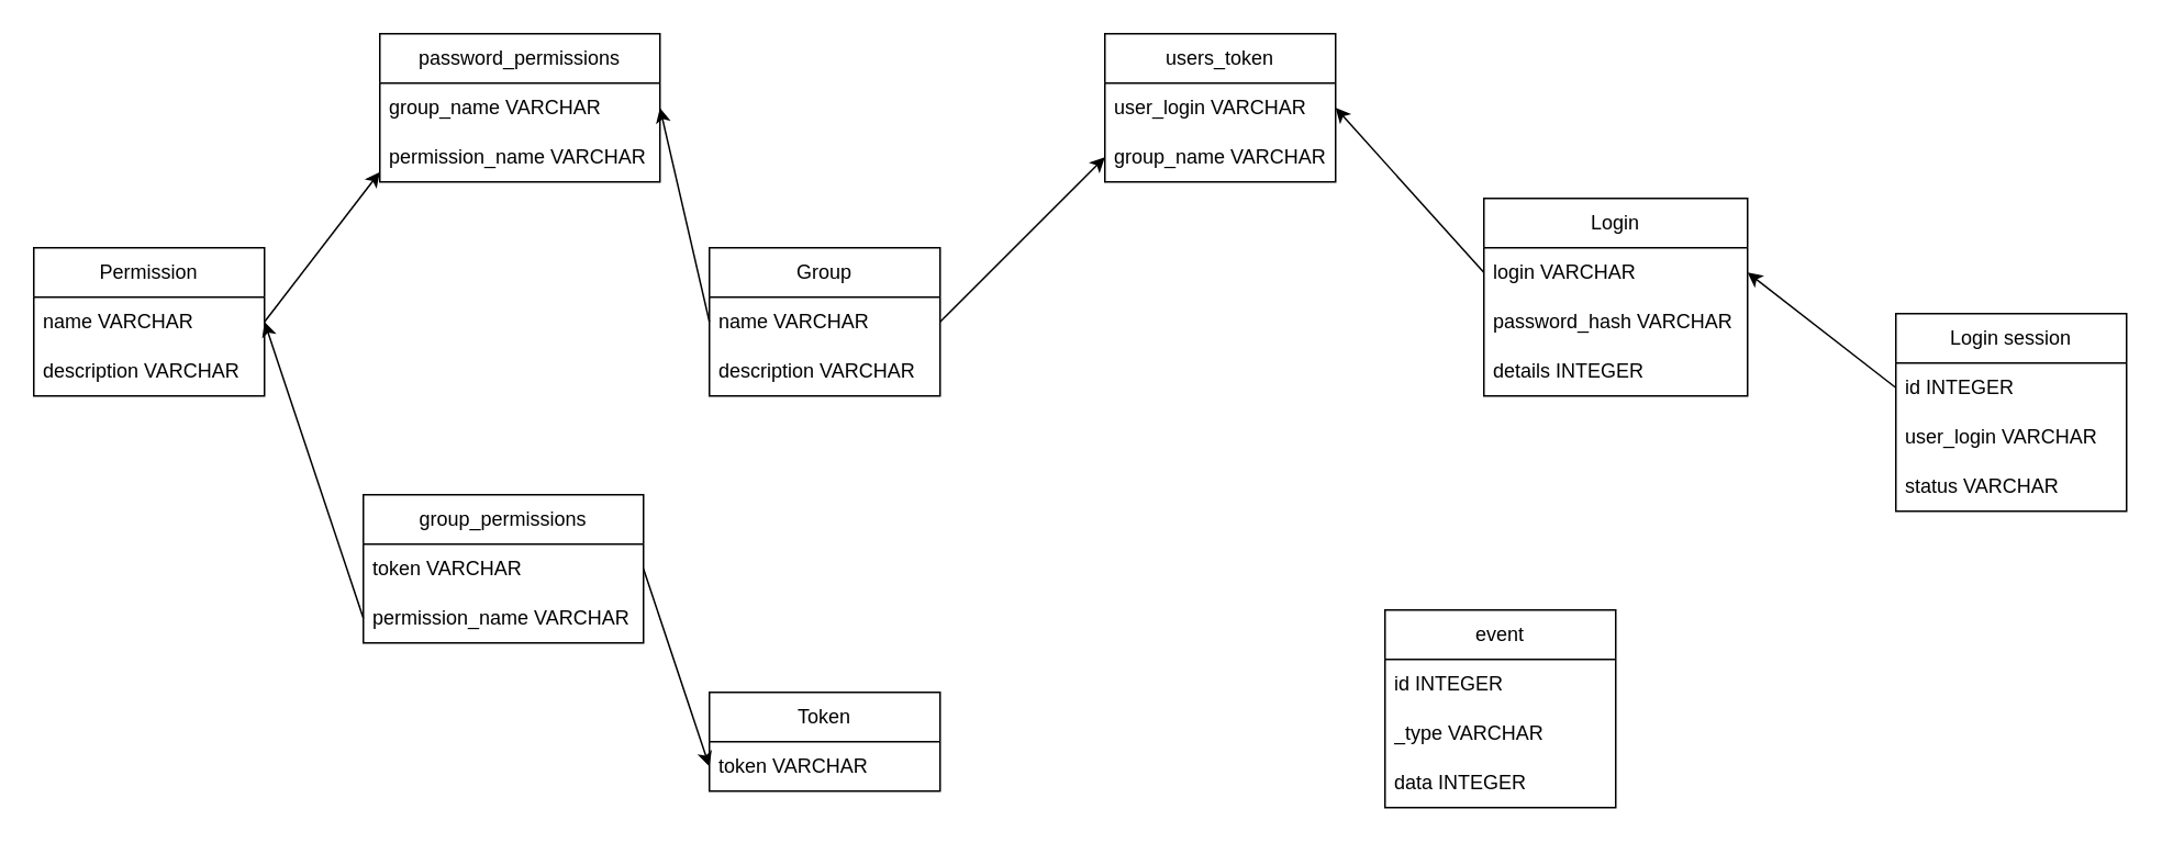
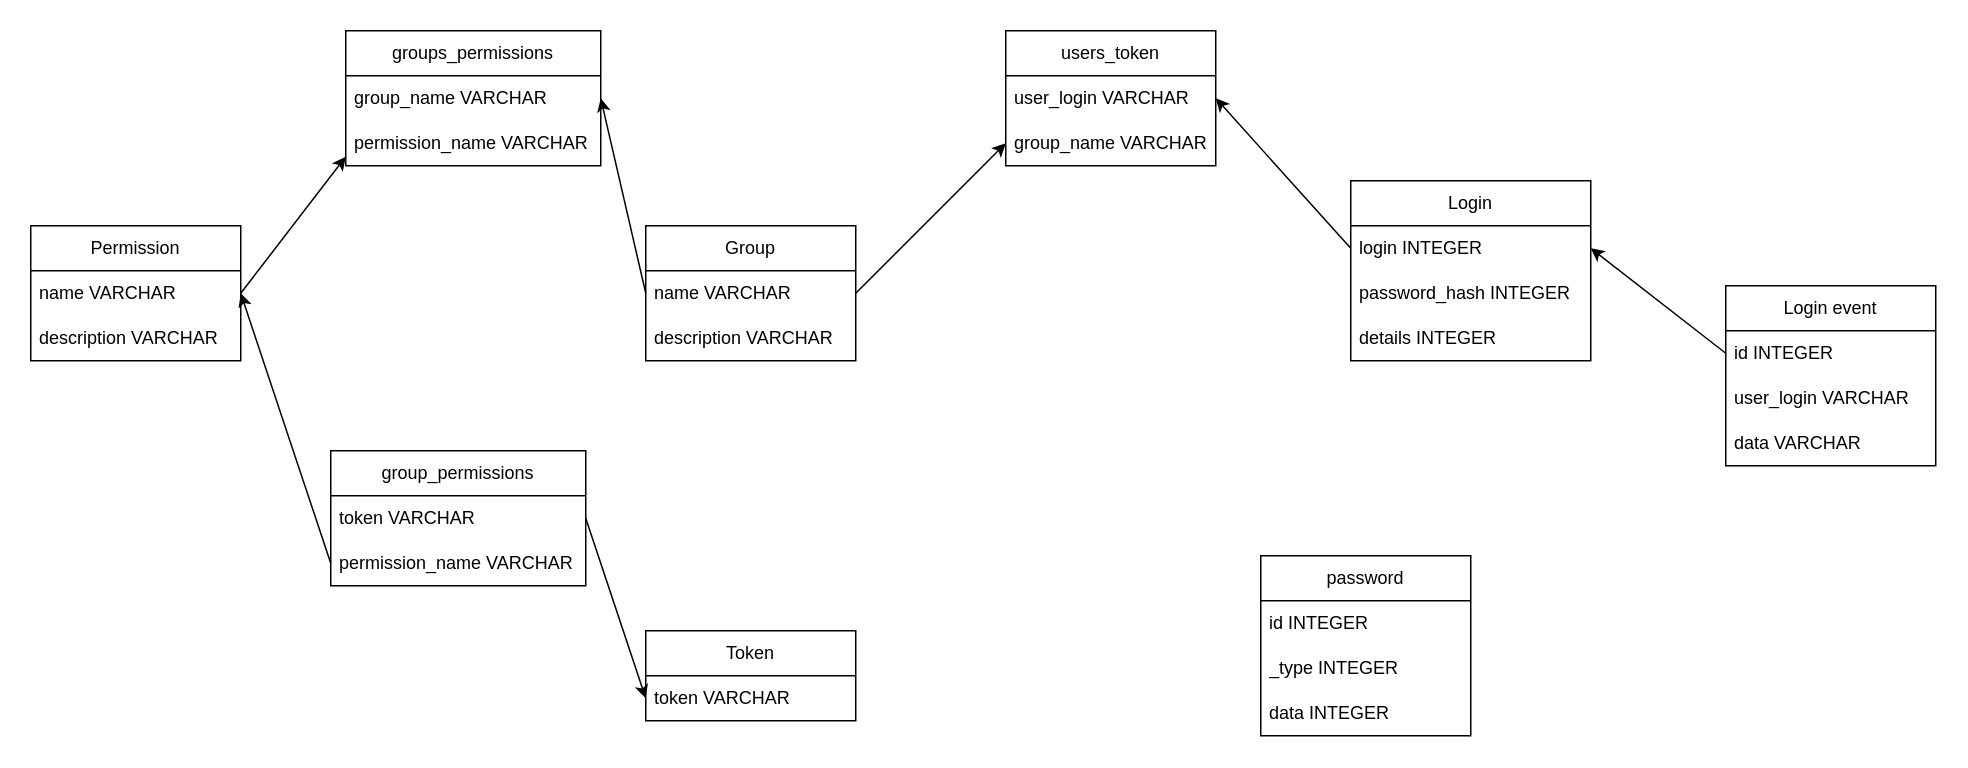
  <mxCell id="0" />
  <mxCell id="1" parent="0" />
  <mxCell id="2" value="Permission" style="swimlane;fontStyle=0;childLayout=stackLayout;horizontal=1;startSize=30;horizontalStack=0;resizeParent=1;resizeParentMax=0;resizeLast=0;collapsible=1;marginBottom=0;whiteSpace=wrap;html=1;fillStyle=auto;" parent="1" vertex="1"><mxGeometry x="20" y="150" width="140" height="90" as="geometry" /></mxCell>
  <mxCell id="3" value="name VARCHAR" style="text;strokeColor=none;fillColor=none;align=left;verticalAlign=middle;spacingLeft=4;spacingRight=4;overflow=hidden;points=[[0,0.5],[1,0.5]];portConstraint=eastwest;rotatable=0;whiteSpace=wrap;html=1;fillStyle=auto;" parent="2" vertex="1"><mxGeometry y="30" width="140" height="30" as="geometry" /></mxCell>
  <mxCell id="4" value="description VARCHAR" style="text;strokeColor=none;fillColor=none;align=left;verticalAlign=middle;spacingLeft=4;spacingRight=4;overflow=hidden;points=[[0,0.5],[1,0.5]];portConstraint=eastwest;rotatable=0;whiteSpace=wrap;html=1;fillStyle=auto;" parent="2" vertex="1"><mxGeometry y="60" width="140" height="30" as="geometry" /></mxCell>
  <mxCell id="5" value="Group" style="swimlane;fontStyle=0;childLayout=stackLayout;horizontal=1;startSize=30;horizontalStack=0;resizeParent=1;resizeParentMax=0;resizeLast=0;collapsible=1;marginBottom=0;whiteSpace=wrap;html=1;fillStyle=auto;" parent="1" vertex="1"><mxGeometry x="430" y="150" width="140" height="90" as="geometry" /></mxCell>
  <mxCell id="6" value="name&amp;nbsp;VARCHAR" style="text;strokeColor=none;fillColor=none;align=left;verticalAlign=middle;spacingLeft=4;spacingRight=4;overflow=hidden;points=[[0,0.5],[1,0.5]];portConstraint=eastwest;rotatable=0;whiteSpace=wrap;html=1;fillStyle=auto;" parent="5" vertex="1"><mxGeometry y="30" width="140" height="30" as="geometry" /></mxCell>
  <mxCell id="7" value="description&amp;nbsp;VARCHAR" style="text;strokeColor=none;fillColor=none;align=left;verticalAlign=middle;spacingLeft=4;spacingRight=4;overflow=hidden;points=[[0,0.5],[1,0.5]];portConstraint=eastwest;rotatable=0;whiteSpace=wrap;html=1;fillStyle=auto;" parent="5" vertex="1"><mxGeometry y="60" width="140" height="30" as="geometry" /></mxCell>
- <mxCell id="8" value="password_permissions" style="swimlane;fontStyle=0;childLayout=stackLayout;horizontal=1;startSize=30;horizontalStack=0;resizeParent=1;resizeParentMax=0;resizeLast=0;collapsible=1;marginBottom=0;whiteSpace=wrap;html=1;fillStyle=auto;" parent="1" vertex="1"><mxGeometry x="230" y="20" width="170" height="90" as="geometry" /></mxCell>
+ <mxCell id="8" value="groups_permissions" style="swimlane;fontStyle=0;childLayout=stackLayout;horizontal=1;startSize=30;horizontalStack=0;resizeParent=1;resizeParentMax=0;resizeLast=0;collapsible=1;marginBottom=0;whiteSpace=wrap;html=1;fillStyle=auto;" parent="1" vertex="1"><mxGeometry x="230" y="20" width="170" height="90" as="geometry" /></mxCell>
  <mxCell id="9" value="group_name VARCHAR" style="text;strokeColor=none;fillColor=none;align=left;verticalAlign=middle;spacingLeft=4;spacingRight=4;overflow=hidden;points=[[0,0.5],[1,0.5]];portConstraint=eastwest;rotatable=0;whiteSpace=wrap;html=1;fillStyle=auto;" parent="8" vertex="1"><mxGeometry y="30" width="170" height="30" as="geometry" /></mxCell>
  <mxCell id="10" value="permission_name&amp;nbsp;VARCHAR" style="text;strokeColor=none;fillColor=none;align=left;verticalAlign=middle;spacingLeft=4;spacingRight=4;overflow=hidden;points=[[0,0.5],[1,0.5]];portConstraint=eastwest;rotatable=0;whiteSpace=wrap;html=1;fillStyle=auto;" parent="8" vertex="1"><mxGeometry y="60" width="170" height="30" as="geometry" /></mxCell>
  <mxCell id="11" style="edgeStyle=none;html=1;exitX=1;exitY=0.5;exitDx=0;exitDy=0;entryX=0;entryY=0.8;entryDx=0;entryDy=0;entryPerimeter=0;" parent="1" source="3" target="10" edge="1"><mxGeometry relative="1" as="geometry" /></mxCell>
  <mxCell id="12" value="Login" style="swimlane;fontStyle=0;childLayout=stackLayout;horizontal=1;startSize=30;horizontalStack=0;resizeParent=1;resizeParentMax=0;resizeLast=0;collapsible=1;marginBottom=0;whiteSpace=wrap;html=1;fillStyle=auto;" parent="1" vertex="1"><mxGeometry x="900" y="120" width="160" height="120" as="geometry" /></mxCell>
- <mxCell id="13" value="login VARCHAR" style="text;strokeColor=none;fillColor=none;align=left;verticalAlign=middle;spacingLeft=4;spacingRight=4;overflow=hidden;points=[[0,0.5],[1,0.5]];portConstraint=eastwest;rotatable=0;whiteSpace=wrap;html=1;fillStyle=auto;" parent="12" vertex="1"><mxGeometry y="30" width="160" height="30" as="geometry" /></mxCell>
- <mxCell id="14" value="password_hash&amp;nbsp;VARCHAR" style="text;strokeColor=none;fillColor=none;align=left;verticalAlign=middle;spacingLeft=4;spacingRight=4;overflow=hidden;points=[[0,0.5],[1,0.5]];portConstraint=eastwest;rotatable=0;whiteSpace=wrap;html=1;fillStyle=auto;" parent="12" vertex="1"><mxGeometry y="60" width="160" height="30" as="geometry" /></mxCell>
+ <mxCell id="13" value="login INTEGER" style="text;strokeColor=none;fillColor=none;align=left;verticalAlign=middle;spacingLeft=4;spacingRight=4;overflow=hidden;points=[[0,0.5],[1,0.5]];portConstraint=eastwest;rotatable=0;whiteSpace=wrap;html=1;fillStyle=auto;" parent="12" vertex="1"><mxGeometry y="30" width="160" height="30" as="geometry" /></mxCell>
+ <mxCell id="14" value="password_hash&amp;nbsp;INTEGER" style="text;strokeColor=none;fillColor=none;align=left;verticalAlign=middle;spacingLeft=4;spacingRight=4;overflow=hidden;points=[[0,0.5],[1,0.5]];portConstraint=eastwest;rotatable=0;whiteSpace=wrap;html=1;fillStyle=auto;" parent="12" vertex="1"><mxGeometry y="60" width="160" height="30" as="geometry" /></mxCell>
  <mxCell id="15" value="details INTEGER" style="text;strokeColor=none;fillColor=none;align=left;verticalAlign=middle;spacingLeft=4;spacingRight=4;overflow=hidden;points=[[0,0.5],[1,0.5]];portConstraint=eastwest;rotatable=0;whiteSpace=wrap;html=1;fillStyle=auto;" parent="12" vertex="1"><mxGeometry y="90" width="160" height="30" as="geometry" /></mxCell>
  <mxCell id="16" value="users_token" style="swimlane;fontStyle=0;childLayout=stackLayout;horizontal=1;startSize=30;horizontalStack=0;resizeParent=1;resizeParentMax=0;resizeLast=0;collapsible=1;marginBottom=0;whiteSpace=wrap;html=1;fillStyle=auto;" parent="1" vertex="1"><mxGeometry x="670" y="20" width="140" height="90" as="geometry" /></mxCell>
  <mxCell id="17" value="user_login VARCHAR" style="text;strokeColor=none;fillColor=none;align=left;verticalAlign=middle;spacingLeft=4;spacingRight=4;overflow=hidden;points=[[0,0.5],[1,0.5]];portConstraint=eastwest;rotatable=0;whiteSpace=wrap;html=1;fillStyle=auto;" parent="16" vertex="1"><mxGeometry y="30" width="140" height="30" as="geometry" /></mxCell>
  <mxCell id="18" value="group_name&amp;nbsp;VARCHAR" style="text;strokeColor=none;fillColor=none;align=left;verticalAlign=middle;spacingLeft=4;spacingRight=4;overflow=hidden;points=[[0,0.5],[1,0.5]];portConstraint=eastwest;rotatable=0;whiteSpace=wrap;html=1;fillStyle=auto;" parent="16" vertex="1"><mxGeometry y="60" width="140" height="30" as="geometry" /></mxCell>
  <mxCell id="19" value="Token" style="swimlane;fontStyle=0;childLayout=stackLayout;horizontal=1;startSize=30;horizontalStack=0;resizeParent=1;resizeParentMax=0;resizeLast=0;collapsible=1;marginBottom=0;whiteSpace=wrap;html=1;fillStyle=auto;" parent="1" vertex="1"><mxGeometry x="430" y="420" width="140" height="60" as="geometry" /></mxCell>
  <mxCell id="20" value="token&amp;nbsp;VARCHAR" style="text;strokeColor=none;fillColor=none;align=left;verticalAlign=middle;spacingLeft=4;spacingRight=4;overflow=hidden;points=[[0,0.5],[1,0.5]];portConstraint=eastwest;rotatable=0;whiteSpace=wrap;html=1;fillStyle=auto;" parent="19" vertex="1"><mxGeometry y="30" width="140" height="30" as="geometry" /></mxCell>
  <mxCell id="21" style="edgeStyle=none;html=1;exitX=0;exitY=0.5;exitDx=0;exitDy=0;entryX=1;entryY=0.5;entryDx=0;entryDy=0;" parent="1" source="6" target="9" edge="1"><mxGeometry relative="1" as="geometry" /></mxCell>
  <mxCell id="22" style="edgeStyle=none;html=1;exitX=1;exitY=0.5;exitDx=0;exitDy=0;entryX=0;entryY=0.5;entryDx=0;entryDy=0;" parent="1" source="6" target="18" edge="1"><mxGeometry relative="1" as="geometry" /></mxCell>
  <mxCell id="23" style="edgeStyle=none;html=1;exitX=0;exitY=0.5;exitDx=0;exitDy=0;entryX=1;entryY=0.5;entryDx=0;entryDy=0;" parent="1" source="13" target="17" edge="1"><mxGeometry relative="1" as="geometry" /></mxCell>
  <mxCell id="24" value="group_permissions" style="swimlane;fontStyle=0;childLayout=stackLayout;horizontal=1;startSize=30;horizontalStack=0;resizeParent=1;resizeParentMax=0;resizeLast=0;collapsible=1;marginBottom=0;whiteSpace=wrap;html=1;fillStyle=auto;" parent="1" vertex="1"><mxGeometry x="220" y="300" width="170" height="90" as="geometry" /></mxCell>
  <mxCell id="25" value="token VARCHAR" style="text;strokeColor=none;fillColor=none;align=left;verticalAlign=middle;spacingLeft=4;spacingRight=4;overflow=hidden;points=[[0,0.5],[1,0.5]];portConstraint=eastwest;rotatable=0;whiteSpace=wrap;html=1;fillStyle=auto;" parent="24" vertex="1"><mxGeometry y="30" width="170" height="30" as="geometry" /></mxCell>
  <mxCell id="26" value="permission_name&amp;nbsp;VARCHAR" style="text;strokeColor=none;fillColor=none;align=left;verticalAlign=middle;spacingLeft=4;spacingRight=4;overflow=hidden;points=[[0,0.5],[1,0.5]];portConstraint=eastwest;rotatable=0;whiteSpace=wrap;html=1;fillStyle=auto;" parent="24" vertex="1"><mxGeometry y="60" width="170" height="30" as="geometry" /></mxCell>
  <mxCell id="27" style="edgeStyle=none;html=1;exitX=1;exitY=0.5;exitDx=0;exitDy=0;entryX=0;entryY=0.75;entryDx=0;entryDy=0;" parent="1" source="25" target="19" edge="1"><mxGeometry relative="1" as="geometry" /></mxCell>
  <mxCell id="28" style="edgeStyle=none;html=1;exitX=0;exitY=0.5;exitDx=0;exitDy=0;entryX=1;entryY=0.5;entryDx=0;entryDy=0;" parent="1" source="26" target="3" edge="1"><mxGeometry relative="1" as="geometry" /></mxCell>
- <mxCell id="29" value="event" style="swimlane;fontStyle=0;childLayout=stackLayout;horizontal=1;startSize=30;horizontalStack=0;resizeParent=1;resizeParentMax=0;resizeLast=0;collapsible=1;marginBottom=0;whiteSpace=wrap;html=1;fillStyle=auto;" parent="1" vertex="1"><mxGeometry x="840" y="370" width="140" height="120" as="geometry" /></mxCell>
+ <mxCell id="29" value="password" style="swimlane;fontStyle=0;childLayout=stackLayout;horizontal=1;startSize=30;horizontalStack=0;resizeParent=1;resizeParentMax=0;resizeLast=0;collapsible=1;marginBottom=0;whiteSpace=wrap;html=1;fillStyle=auto;" parent="1" vertex="1"><mxGeometry x="840" y="370" width="140" height="120" as="geometry" /></mxCell>
  <mxCell id="30" value="id INTEGER" style="text;strokeColor=none;fillColor=none;align=left;verticalAlign=middle;spacingLeft=4;spacingRight=4;overflow=hidden;points=[[0,0.5],[1,0.5]];portConstraint=eastwest;rotatable=0;whiteSpace=wrap;html=1;fillStyle=auto;" parent="29" vertex="1"><mxGeometry y="30" width="140" height="30" as="geometry" /></mxCell>
- <mxCell id="31" value="_type VARCHAR" style="text;strokeColor=none;fillColor=none;align=left;verticalAlign=middle;spacingLeft=4;spacingRight=4;overflow=hidden;points=[[0,0.5],[1,0.5]];portConstraint=eastwest;rotatable=0;whiteSpace=wrap;html=1;fillStyle=auto;" parent="29" vertex="1"><mxGeometry y="60" width="140" height="30" as="geometry" /></mxCell>
+ <mxCell id="31" value="_type INTEGER" style="text;strokeColor=none;fillColor=none;align=left;verticalAlign=middle;spacingLeft=4;spacingRight=4;overflow=hidden;points=[[0,0.5],[1,0.5]];portConstraint=eastwest;rotatable=0;whiteSpace=wrap;html=1;fillStyle=auto;" parent="29" vertex="1"><mxGeometry y="60" width="140" height="30" as="geometry" /></mxCell>
  <mxCell id="32" value="data INTEGER" style="text;strokeColor=none;fillColor=none;align=left;verticalAlign=middle;spacingLeft=4;spacingRight=4;overflow=hidden;points=[[0,0.5],[1,0.5]];portConstraint=eastwest;rotatable=0;whiteSpace=wrap;html=1;fillStyle=auto;" parent="29" vertex="1"><mxGeometry y="90" width="140" height="30" as="geometry" /></mxCell>
- <mxCell id="33" value="Login session" style="swimlane;fontStyle=0;childLayout=stackLayout;horizontal=1;startSize=30;horizontalStack=0;resizeParent=1;resizeParentMax=0;resizeLast=0;collapsible=1;marginBottom=0;whiteSpace=wrap;html=1;" parent="1" vertex="1"><mxGeometry x="1150" y="190" width="140" height="120" as="geometry" /></mxCell>
+ <mxCell id="33" value="Login event" style="swimlane;fontStyle=0;childLayout=stackLayout;horizontal=1;startSize=30;horizontalStack=0;resizeParent=1;resizeParentMax=0;resizeLast=0;collapsible=1;marginBottom=0;whiteSpace=wrap;html=1;" parent="1" vertex="1"><mxGeometry x="1150" y="190" width="140" height="120" as="geometry" /></mxCell>
  <mxCell id="34" value="id INTEGER" style="text;strokeColor=none;fillColor=none;align=left;verticalAlign=middle;spacingLeft=4;spacingRight=4;overflow=hidden;points=[[0,0.5],[1,0.5]];portConstraint=eastwest;rotatable=0;whiteSpace=wrap;html=1;" parent="33" vertex="1"><mxGeometry y="30" width="140" height="30" as="geometry" /></mxCell>
  <mxCell id="35" value="user_login VARCHAR" style="text;strokeColor=none;fillColor=none;align=left;verticalAlign=middle;spacingLeft=4;spacingRight=4;overflow=hidden;points=[[0,0.5],[1,0.5]];portConstraint=eastwest;rotatable=0;whiteSpace=wrap;html=1;" parent="33" vertex="1"><mxGeometry y="60" width="140" height="30" as="geometry" /></mxCell>
- <mxCell id="36" value="status VARCHAR" style="text;strokeColor=none;fillColor=none;align=left;verticalAlign=middle;spacingLeft=4;spacingRight=4;overflow=hidden;points=[[0,0.5],[1,0.5]];portConstraint=eastwest;rotatable=0;whiteSpace=wrap;html=1;" parent="33" vertex="1"><mxGeometry y="90" width="140" height="30" as="geometry" /></mxCell>
+ <mxCell id="36" value="data VARCHAR" style="text;strokeColor=none;fillColor=none;align=left;verticalAlign=middle;spacingLeft=4;spacingRight=4;overflow=hidden;points=[[0,0.5],[1,0.5]];portConstraint=eastwest;rotatable=0;whiteSpace=wrap;html=1;" parent="33" vertex="1"><mxGeometry y="90" width="140" height="30" as="geometry" /></mxCell>
  <mxCell id="37" style="edgeStyle=none;html=1;exitX=0;exitY=0.5;exitDx=0;exitDy=0;entryX=1;entryY=0.5;entryDx=0;entryDy=0;" parent="1" source="34" target="13" edge="1"><mxGeometry relative="1" as="geometry" /></mxCell>
